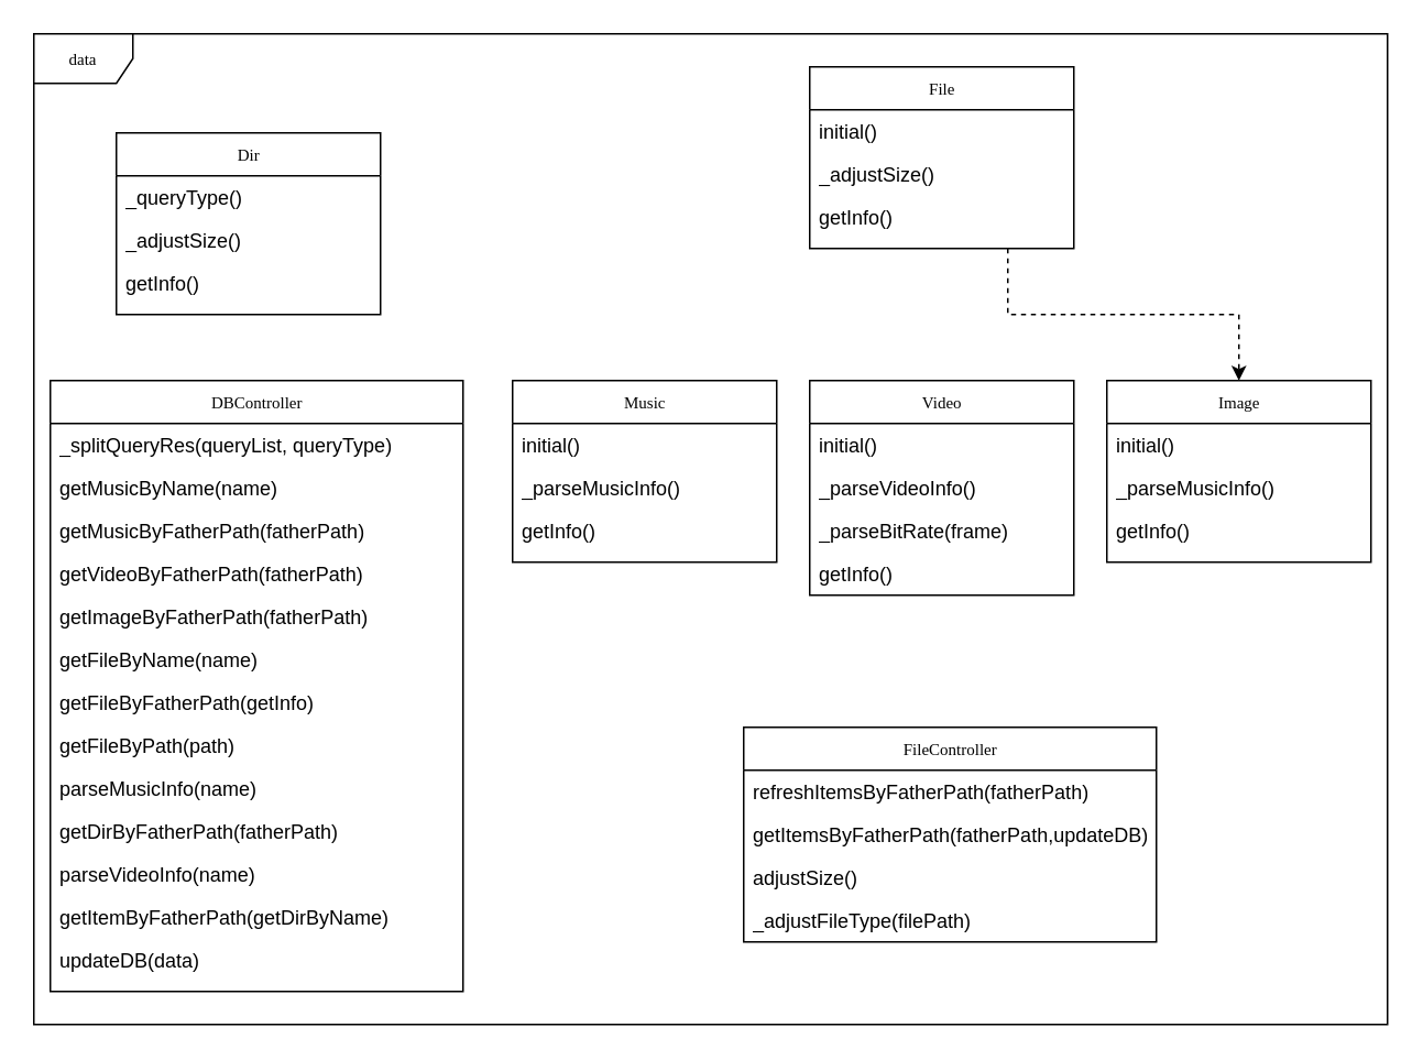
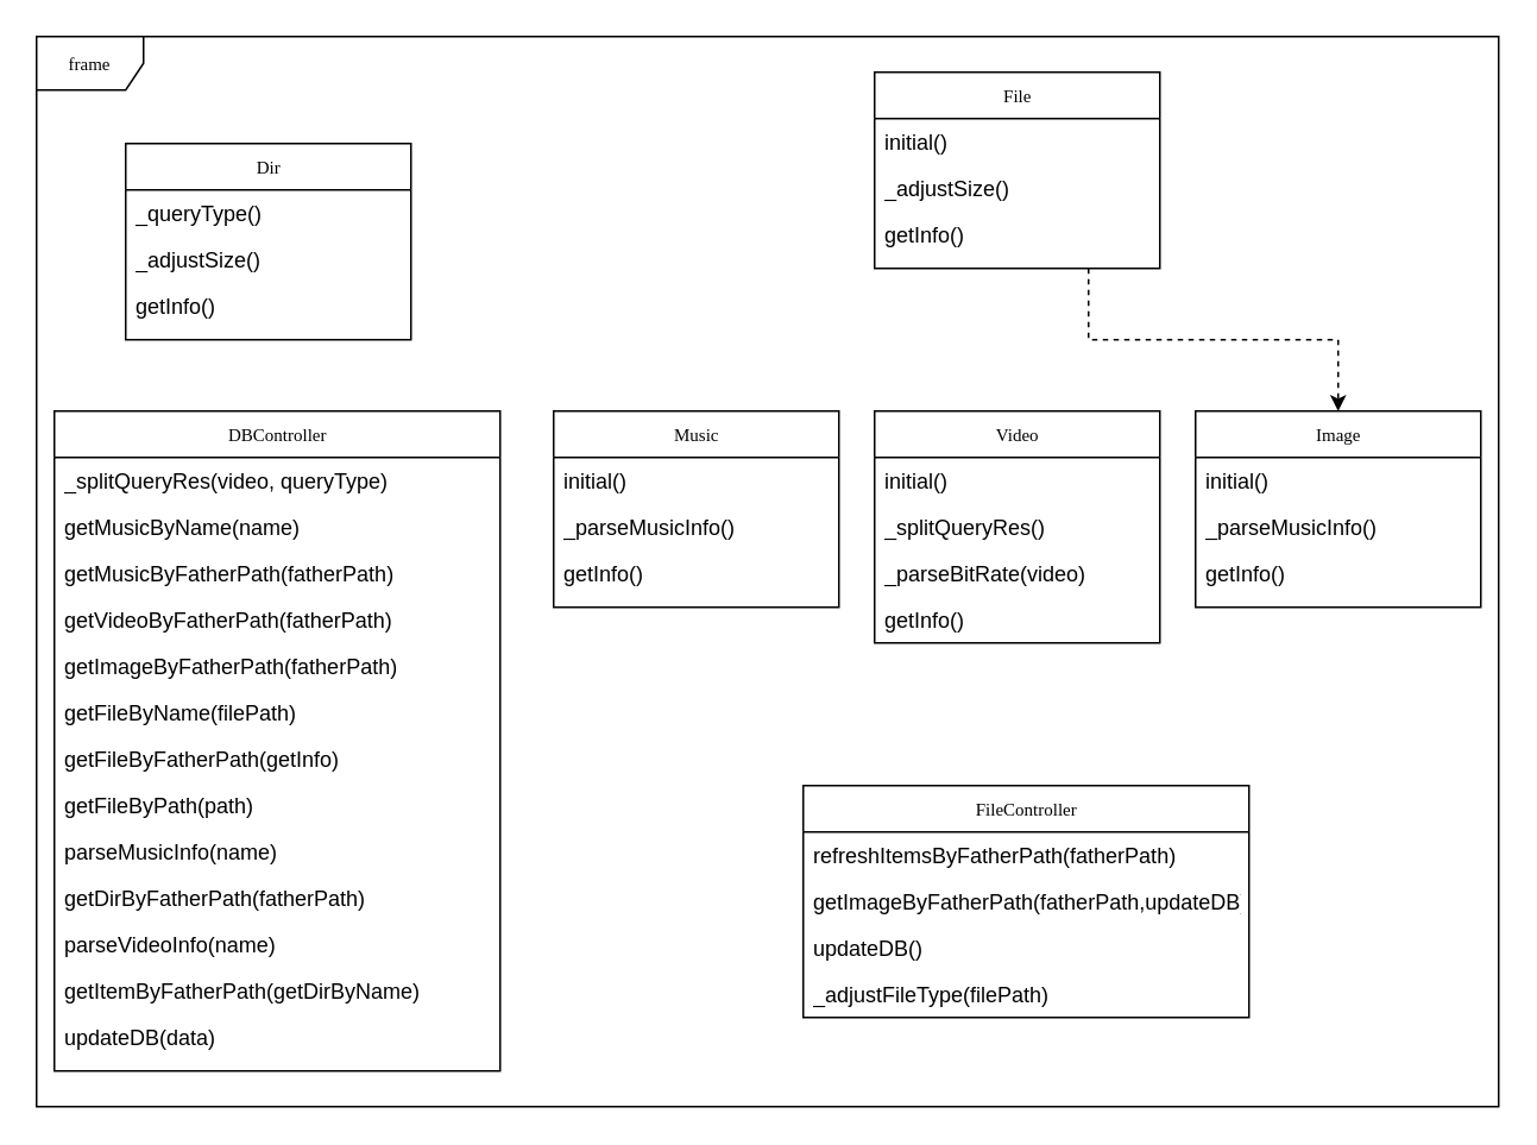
  <mxCell id="0" />
  <mxCell id="1" parent="0" />
- <mxCell id="2" value="data" style="shape=umlFrame;whiteSpace=wrap;html=1;rounded=0;shadow=0;comic=0;labelBackgroundColor=none;strokeWidth=1;fontFamily=Verdana;fontSize=10;align=center;" parent="1" vertex="1"><mxGeometry x="20" y="20" width="820" height="600" as="geometry" /></mxCell>
+ <mxCell id="2" value="frame" style="shape=umlFrame;whiteSpace=wrap;html=1;rounded=0;shadow=0;comic=0;labelBackgroundColor=none;strokeWidth=1;fontFamily=Verdana;fontSize=10;align=center;" parent="1" vertex="1"><mxGeometry x="20" y="20" width="820" height="600" as="geometry" /></mxCell>
  <mxCell id="3" value="Dir" style="swimlane;html=1;fontStyle=0;childLayout=stackLayout;horizontal=1;startSize=26;fillColor=none;horizontalStack=0;resizeParent=1;resizeLast=0;collapsible=1;marginBottom=0;swimlaneFillColor=#ffffff;rounded=0;shadow=0;comic=0;labelBackgroundColor=none;strokeWidth=1;fontFamily=Verdana;fontSize=10;align=center;" parent="1" vertex="1"><mxGeometry x="70" y="80" width="160" height="110" as="geometry" /></mxCell>
  <mxCell id="4" value="_queryType()" style="text;html=1;strokeColor=none;fillColor=none;align=left;verticalAlign=top;spacingLeft=4;spacingRight=4;whiteSpace=wrap;overflow=hidden;rotatable=0;points=[[0,0.5],[1,0.5]];portConstraint=eastwest;" parent="3" vertex="1"><mxGeometry y="26" width="160" height="26" as="geometry" /></mxCell>
  <mxCell id="5" value="_adjustSize()" style="text;html=1;strokeColor=none;fillColor=none;align=left;verticalAlign=top;spacingLeft=4;spacingRight=4;whiteSpace=wrap;overflow=hidden;rotatable=0;points=[[0,0.5],[1,0.5]];portConstraint=eastwest;" parent="3" vertex="1"><mxGeometry y="52" width="160" height="26" as="geometry" /></mxCell>
  <mxCell id="6" value="getInfo()" style="text;html=1;strokeColor=none;fillColor=none;align=left;verticalAlign=top;spacingLeft=4;spacingRight=4;whiteSpace=wrap;overflow=hidden;rotatable=0;points=[[0,0.5],[1,0.5]];portConstraint=eastwest;" parent="3" vertex="1"><mxGeometry y="78" width="160" height="26" as="geometry" /></mxCell>
  <mxCell id="7" style="edgeStyle=orthogonalEdgeStyle;rounded=0;orthogonalLoop=1;jettySize=auto;html=1;exitX=0.75;exitY=1;exitDx=0;exitDy=0;entryX=0.5;entryY=0;entryDx=0;entryDy=0;dashed=1;" edge="1" parent="1" source="8" target="21"><mxGeometry relative="1" as="geometry" /></mxCell>
  <mxCell id="8" value="File" style="swimlane;html=1;fontStyle=0;childLayout=stackLayout;horizontal=1;startSize=26;fillColor=none;horizontalStack=0;resizeParent=1;resizeLast=0;collapsible=1;marginBottom=0;swimlaneFillColor=#ffffff;rounded=0;shadow=0;comic=0;labelBackgroundColor=none;strokeWidth=1;fontFamily=Verdana;fontSize=10;align=center;" vertex="1" parent="1"><mxGeometry x="490" y="40" width="160" height="110" as="geometry" /></mxCell>
  <mxCell id="9" value="initial()" style="text;html=1;strokeColor=none;fillColor=none;align=left;verticalAlign=top;spacingLeft=4;spacingRight=4;whiteSpace=wrap;overflow=hidden;rotatable=0;points=[[0,0.5],[1,0.5]];portConstraint=eastwest;" vertex="1" parent="8"><mxGeometry y="26" width="160" height="26" as="geometry" /></mxCell>
  <mxCell id="10" value="_adjustSize()" style="text;html=1;strokeColor=none;fillColor=none;align=left;verticalAlign=top;spacingLeft=4;spacingRight=4;whiteSpace=wrap;overflow=hidden;rotatable=0;points=[[0,0.5],[1,0.5]];portConstraint=eastwest;" vertex="1" parent="8"><mxGeometry y="52" width="160" height="26" as="geometry" /></mxCell>
  <mxCell id="11" value="getInfo()" style="text;html=1;strokeColor=none;fillColor=none;align=left;verticalAlign=top;spacingLeft=4;spacingRight=4;whiteSpace=wrap;overflow=hidden;rotatable=0;points=[[0,0.5],[1,0.5]];portConstraint=eastwest;" vertex="1" parent="8"><mxGeometry y="78" width="160" height="26" as="geometry" /></mxCell>
  <mxCell id="12" value="Music" style="swimlane;html=1;fontStyle=0;childLayout=stackLayout;horizontal=1;startSize=26;fillColor=none;horizontalStack=0;resizeParent=1;resizeLast=0;collapsible=1;marginBottom=0;swimlaneFillColor=#ffffff;rounded=0;shadow=0;comic=0;labelBackgroundColor=none;strokeWidth=1;fontFamily=Verdana;fontSize=10;align=center;" vertex="1" parent="1"><mxGeometry x="310" y="230" width="160" height="110" as="geometry" /></mxCell>
  <mxCell id="13" value="initial()" style="text;html=1;strokeColor=none;fillColor=none;align=left;verticalAlign=top;spacingLeft=4;spacingRight=4;whiteSpace=wrap;overflow=hidden;rotatable=0;points=[[0,0.5],[1,0.5]];portConstraint=eastwest;" vertex="1" parent="12"><mxGeometry y="26" width="160" height="26" as="geometry" /></mxCell>
  <mxCell id="14" value="_parseMusicInfo()" style="text;html=1;strokeColor=none;fillColor=none;align=left;verticalAlign=top;spacingLeft=4;spacingRight=4;whiteSpace=wrap;overflow=hidden;rotatable=0;points=[[0,0.5],[1,0.5]];portConstraint=eastwest;" vertex="1" parent="12"><mxGeometry y="52" width="160" height="26" as="geometry" /></mxCell>
  <mxCell id="15" value="getInfo()" style="text;html=1;strokeColor=none;fillColor=none;align=left;verticalAlign=top;spacingLeft=4;spacingRight=4;whiteSpace=wrap;overflow=hidden;rotatable=0;points=[[0,0.5],[1,0.5]];portConstraint=eastwest;" vertex="1" parent="12"><mxGeometry y="78" width="160" height="26" as="geometry" /></mxCell>
  <mxCell id="16" value="Video" style="swimlane;html=1;fontStyle=0;childLayout=stackLayout;horizontal=1;startSize=26;fillColor=none;horizontalStack=0;resizeParent=1;resizeLast=0;collapsible=1;marginBottom=0;swimlaneFillColor=#ffffff;rounded=0;shadow=0;comic=0;labelBackgroundColor=none;strokeWidth=1;fontFamily=Verdana;fontSize=10;align=center;" vertex="1" parent="1"><mxGeometry x="490" y="230" width="160" height="130" as="geometry" /></mxCell>
  <mxCell id="17" value="initial()" style="text;html=1;strokeColor=none;fillColor=none;align=left;verticalAlign=top;spacingLeft=4;spacingRight=4;whiteSpace=wrap;overflow=hidden;rotatable=0;points=[[0,0.5],[1,0.5]];portConstraint=eastwest;" vertex="1" parent="16"><mxGeometry y="26" width="160" height="26" as="geometry" /></mxCell>
- <mxCell id="18" value="_parseVideoInfo()" style="text;html=1;strokeColor=none;fillColor=none;align=left;verticalAlign=top;spacingLeft=4;spacingRight=4;whiteSpace=wrap;overflow=hidden;rotatable=0;points=[[0,0.5],[1,0.5]];portConstraint=eastwest;" vertex="1" parent="16"><mxGeometry y="52" width="160" height="26" as="geometry" /></mxCell>
- <mxCell id="19" value="_parseBitRate(frame)" style="text;html=1;strokeColor=none;fillColor=none;align=left;verticalAlign=top;spacingLeft=4;spacingRight=4;whiteSpace=wrap;overflow=hidden;rotatable=0;points=[[0,0.5],[1,0.5]];portConstraint=eastwest;" vertex="1" parent="16"><mxGeometry y="78" width="160" height="26" as="geometry" /></mxCell>
+ <mxCell id="18" value="_splitQueryRes()" style="text;html=1;strokeColor=none;fillColor=none;align=left;verticalAlign=top;spacingLeft=4;spacingRight=4;whiteSpace=wrap;overflow=hidden;rotatable=0;points=[[0,0.5],[1,0.5]];portConstraint=eastwest;" vertex="1" parent="16"><mxGeometry y="52" width="160" height="26" as="geometry" /></mxCell>
+ <mxCell id="19" value="_parseBitRate(video)" style="text;html=1;strokeColor=none;fillColor=none;align=left;verticalAlign=top;spacingLeft=4;spacingRight=4;whiteSpace=wrap;overflow=hidden;rotatable=0;points=[[0,0.5],[1,0.5]];portConstraint=eastwest;" vertex="1" parent="16"><mxGeometry y="78" width="160" height="26" as="geometry" /></mxCell>
  <mxCell id="20" value="getInfo()" style="text;html=1;strokeColor=none;fillColor=none;align=left;verticalAlign=top;spacingLeft=4;spacingRight=4;whiteSpace=wrap;overflow=hidden;rotatable=0;points=[[0,0.5],[1,0.5]];portConstraint=eastwest;" vertex="1" parent="16"><mxGeometry y="104" width="160" height="26" as="geometry" /></mxCell>
  <mxCell id="21" value="Image" style="swimlane;html=1;fontStyle=0;childLayout=stackLayout;horizontal=1;startSize=26;fillColor=none;horizontalStack=0;resizeParent=1;resizeLast=0;collapsible=1;marginBottom=0;swimlaneFillColor=#ffffff;rounded=0;shadow=0;comic=0;labelBackgroundColor=none;strokeWidth=1;fontFamily=Verdana;fontSize=10;align=center;" vertex="1" parent="1"><mxGeometry x="670" y="230" width="160" height="110" as="geometry" /></mxCell>
  <mxCell id="22" value="initial()" style="text;html=1;strokeColor=none;fillColor=none;align=left;verticalAlign=top;spacingLeft=4;spacingRight=4;whiteSpace=wrap;overflow=hidden;rotatable=0;points=[[0,0.5],[1,0.5]];portConstraint=eastwest;" vertex="1" parent="21"><mxGeometry y="26" width="160" height="26" as="geometry" /></mxCell>
  <mxCell id="23" value="_parseMusicInfo()" style="text;html=1;strokeColor=none;fillColor=none;align=left;verticalAlign=top;spacingLeft=4;spacingRight=4;whiteSpace=wrap;overflow=hidden;rotatable=0;points=[[0,0.5],[1,0.5]];portConstraint=eastwest;" vertex="1" parent="21"><mxGeometry y="52" width="160" height="26" as="geometry" /></mxCell>
  <mxCell id="24" value="getInfo()" style="text;html=1;strokeColor=none;fillColor=none;align=left;verticalAlign=top;spacingLeft=4;spacingRight=4;whiteSpace=wrap;overflow=hidden;rotatable=0;points=[[0,0.5],[1,0.5]];portConstraint=eastwest;" vertex="1" parent="21"><mxGeometry y="78" width="160" height="26" as="geometry" /></mxCell>
  <mxCell id="25" value="FileController" style="swimlane;html=1;fontStyle=0;childLayout=stackLayout;horizontal=1;startSize=26;fillColor=none;horizontalStack=0;resizeParent=1;resizeLast=0;collapsible=1;marginBottom=0;swimlaneFillColor=#ffffff;rounded=0;shadow=0;comic=0;labelBackgroundColor=none;strokeWidth=1;fontFamily=Verdana;fontSize=10;align=center;" vertex="1" parent="1"><mxGeometry x="450" y="440" width="250" height="130" as="geometry" /></mxCell>
  <mxCell id="26" value="refreshItemsByFatherPath(fatherPath)" style="text;html=1;strokeColor=none;fillColor=none;align=left;verticalAlign=top;spacingLeft=4;spacingRight=4;whiteSpace=wrap;overflow=hidden;rotatable=0;points=[[0,0.5],[1,0.5]];portConstraint=eastwest;" vertex="1" parent="25"><mxGeometry y="26" width="250" height="26" as="geometry" /></mxCell>
- <mxCell id="27" value="getItemsByFatherPath(fatherPath,updateDB)" style="text;html=1;strokeColor=none;fillColor=none;align=left;verticalAlign=top;spacingLeft=4;spacingRight=4;whiteSpace=wrap;overflow=hidden;rotatable=0;points=[[0,0.5],[1,0.5]];portConstraint=eastwest;" vertex="1" parent="25"><mxGeometry y="52" width="250" height="26" as="geometry" /></mxCell>
- <mxCell id="28" value="adjustSize()" style="text;html=1;strokeColor=none;fillColor=none;align=left;verticalAlign=top;spacingLeft=4;spacingRight=4;whiteSpace=wrap;overflow=hidden;rotatable=0;points=[[0,0.5],[1,0.5]];portConstraint=eastwest;" vertex="1" parent="25"><mxGeometry y="78" width="250" height="26" as="geometry" /></mxCell>
+ <mxCell id="27" value="getImageByFatherPath(fatherPath,updateDB)" style="text;html=1;strokeColor=none;fillColor=none;align=left;verticalAlign=top;spacingLeft=4;spacingRight=4;whiteSpace=wrap;overflow=hidden;rotatable=0;points=[[0,0.5],[1,0.5]];portConstraint=eastwest;" vertex="1" parent="25"><mxGeometry y="52" width="250" height="26" as="geometry" /></mxCell>
+ <mxCell id="28" value="updateDB()" style="text;html=1;strokeColor=none;fillColor=none;align=left;verticalAlign=top;spacingLeft=4;spacingRight=4;whiteSpace=wrap;overflow=hidden;rotatable=0;points=[[0,0.5],[1,0.5]];portConstraint=eastwest;" vertex="1" parent="25"><mxGeometry y="78" width="250" height="26" as="geometry" /></mxCell>
  <mxCell id="29" value="_adjustFileType(filePath)" style="text;html=1;strokeColor=none;fillColor=none;align=left;verticalAlign=top;spacingLeft=4;spacingRight=4;whiteSpace=wrap;overflow=hidden;rotatable=0;points=[[0,0.5],[1,0.5]];portConstraint=eastwest;" vertex="1" parent="25"><mxGeometry y="104" width="250" height="26" as="geometry" /></mxCell>
  <mxCell id="30" value="DBController" style="swimlane;html=1;fontStyle=0;childLayout=stackLayout;horizontal=1;startSize=26;fillColor=none;horizontalStack=0;resizeParent=1;resizeLast=0;collapsible=1;marginBottom=0;swimlaneFillColor=#ffffff;rounded=0;shadow=0;comic=0;labelBackgroundColor=none;strokeWidth=1;fontFamily=Verdana;fontSize=10;align=center;" vertex="1" parent="1"><mxGeometry x="30" y="230" width="250" height="370" as="geometry" /></mxCell>
- <mxCell id="31" value="_splitQueryRes(queryList, queryType)" style="text;html=1;strokeColor=none;fillColor=none;align=left;verticalAlign=top;spacingLeft=4;spacingRight=4;whiteSpace=wrap;overflow=hidden;rotatable=0;points=[[0,0.5],[1,0.5]];portConstraint=eastwest;" vertex="1" parent="30"><mxGeometry y="26" width="250" height="26" as="geometry" /></mxCell>
+ <mxCell id="31" value="_splitQueryRes(video, queryType)" style="text;html=1;strokeColor=none;fillColor=none;align=left;verticalAlign=top;spacingLeft=4;spacingRight=4;whiteSpace=wrap;overflow=hidden;rotatable=0;points=[[0,0.5],[1,0.5]];portConstraint=eastwest;" vertex="1" parent="30"><mxGeometry y="26" width="250" height="26" as="geometry" /></mxCell>
  <mxCell id="32" value="getMusicByName(name)" style="text;html=1;strokeColor=none;fillColor=none;align=left;verticalAlign=top;spacingLeft=4;spacingRight=4;whiteSpace=wrap;overflow=hidden;rotatable=0;points=[[0,0.5],[1,0.5]];portConstraint=eastwest;" vertex="1" parent="30"><mxGeometry y="52" width="250" height="26" as="geometry" /></mxCell>
  <mxCell id="33" value="getMusicByFatherPath(fatherPath)" style="text;html=1;strokeColor=none;fillColor=none;align=left;verticalAlign=top;spacingLeft=4;spacingRight=4;whiteSpace=wrap;overflow=hidden;rotatable=0;points=[[0,0.5],[1,0.5]];portConstraint=eastwest;" vertex="1" parent="30"><mxGeometry y="78" width="250" height="26" as="geometry" /></mxCell>
  <mxCell id="34" value="getVideoByFatherPath(fatherPath)" style="text;html=1;strokeColor=none;fillColor=none;align=left;verticalAlign=top;spacingLeft=4;spacingRight=4;whiteSpace=wrap;overflow=hidden;rotatable=0;points=[[0,0.5],[1,0.5]];portConstraint=eastwest;" vertex="1" parent="30"><mxGeometry y="104" width="250" height="26" as="geometry" /></mxCell>
  <mxCell id="35" value="getImageByFatherPath(fatherPath)" style="text;html=1;strokeColor=none;fillColor=none;align=left;verticalAlign=top;spacingLeft=4;spacingRight=4;whiteSpace=wrap;overflow=hidden;rotatable=0;points=[[0,0.5],[1,0.5]];portConstraint=eastwest;" vertex="1" parent="30"><mxGeometry y="130" width="250" height="26" as="geometry" /></mxCell>
- <mxCell id="36" value="getFileByName(name)" style="text;html=1;strokeColor=none;fillColor=none;align=left;verticalAlign=top;spacingLeft=4;spacingRight=4;whiteSpace=wrap;overflow=hidden;rotatable=0;points=[[0,0.5],[1,0.5]];portConstraint=eastwest;" vertex="1" parent="30"><mxGeometry y="156" width="250" height="26" as="geometry" /></mxCell>
+ <mxCell id="36" value="getFileByName(filePath)" style="text;html=1;strokeColor=none;fillColor=none;align=left;verticalAlign=top;spacingLeft=4;spacingRight=4;whiteSpace=wrap;overflow=hidden;rotatable=0;points=[[0,0.5],[1,0.5]];portConstraint=eastwest;" vertex="1" parent="30"><mxGeometry y="156" width="250" height="26" as="geometry" /></mxCell>
  <mxCell id="37" value="getFileByFatherPath(getInfo)" style="text;html=1;strokeColor=none;fillColor=none;align=left;verticalAlign=top;spacingLeft=4;spacingRight=4;whiteSpace=wrap;overflow=hidden;rotatable=0;points=[[0,0.5],[1,0.5]];portConstraint=eastwest;" vertex="1" parent="30"><mxGeometry y="182" width="250" height="26" as="geometry" /></mxCell>
  <mxCell id="38" value="getFileByPath(path)" style="text;html=1;strokeColor=none;fillColor=none;align=left;verticalAlign=top;spacingLeft=4;spacingRight=4;whiteSpace=wrap;overflow=hidden;rotatable=0;points=[[0,0.5],[1,0.5]];portConstraint=eastwest;" vertex="1" parent="30"><mxGeometry y="208" width="250" height="26" as="geometry" /></mxCell>
  <mxCell id="39" value="parseMusicInfo(name)" style="text;html=1;strokeColor=none;fillColor=none;align=left;verticalAlign=top;spacingLeft=4;spacingRight=4;whiteSpace=wrap;overflow=hidden;rotatable=0;points=[[0,0.5],[1,0.5]];portConstraint=eastwest;" vertex="1" parent="30"><mxGeometry y="234" width="250" height="26" as="geometry" /></mxCell>
  <mxCell id="40" value="getDirByFatherPath(fatherPath)" style="text;html=1;strokeColor=none;fillColor=none;align=left;verticalAlign=top;spacingLeft=4;spacingRight=4;whiteSpace=wrap;overflow=hidden;rotatable=0;points=[[0,0.5],[1,0.5]];portConstraint=eastwest;" vertex="1" parent="30"><mxGeometry y="260" width="250" height="26" as="geometry" /></mxCell>
  <mxCell id="41" value="parseVideoInfo(name)" style="text;html=1;strokeColor=none;fillColor=none;align=left;verticalAlign=top;spacingLeft=4;spacingRight=4;whiteSpace=wrap;overflow=hidden;rotatable=0;points=[[0,0.5],[1,0.5]];portConstraint=eastwest;" vertex="1" parent="30"><mxGeometry y="286" width="250" height="26" as="geometry" /></mxCell>
  <mxCell id="42" value="getItemByFatherPath(getDirByName)" style="text;html=1;strokeColor=none;fillColor=none;align=left;verticalAlign=top;spacingLeft=4;spacingRight=4;whiteSpace=wrap;overflow=hidden;rotatable=0;points=[[0,0.5],[1,0.5]];portConstraint=eastwest;" vertex="1" parent="30"><mxGeometry y="312" width="250" height="26" as="geometry" /></mxCell>
  <mxCell id="43" value="updateDB(data)" style="text;html=1;strokeColor=none;fillColor=none;align=left;verticalAlign=top;spacingLeft=4;spacingRight=4;whiteSpace=wrap;overflow=hidden;rotatable=0;points=[[0,0.5],[1,0.5]];portConstraint=eastwest;" vertex="1" parent="30"><mxGeometry y="338" width="250" height="26" as="geometry" /></mxCell>
